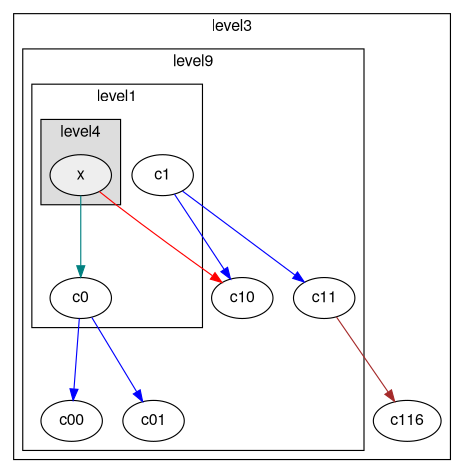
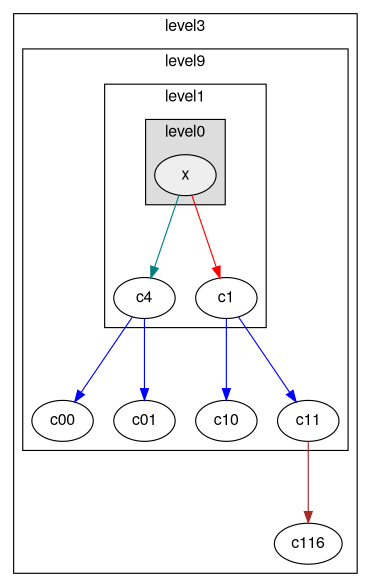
  digraph {
    fontname="Helvetica,Arial,sans-serif"
    nodesep=0.25
    ranksep=1
    node [fontname="Helvetica,Arial,sans-serif"]
    edge [color=blue fontname="Helvetica,Arial,sans-serif"]
    n1 [fillcolor="#EEEEEE" label=x style=filled]
-   n2 [label=c0]
+   n2 [label=c4]
    n3 [label=c1]
    n4 [label=c00]
    n5 [label=c01]
    n6 [label=c10]
    n7 [label=c11]
    n8 [label=c116]
    subgraph cluster_1 {
      label=level3
      n8
      subgraph cluster_2 {
        label=level9
        n4
        n5
        n6
        n7
        subgraph cluster_3 {
          label=level1
          n2
          n3
          subgraph cluster_4 {
            fillcolor="#DDDDDD"
-           label=level4
+           label=level0
            style=filled
            n1
          }
        }
      }
    }
    n1 -> n2 [color=teal]
-   n1 -> n6 [color=red]
+   n1 -> n3 [color=red]
    n2 -> n4
    n2 -> n5
    n3 -> n6
    n3 -> n7
    n7 -> n8 [color=brown]
  }
